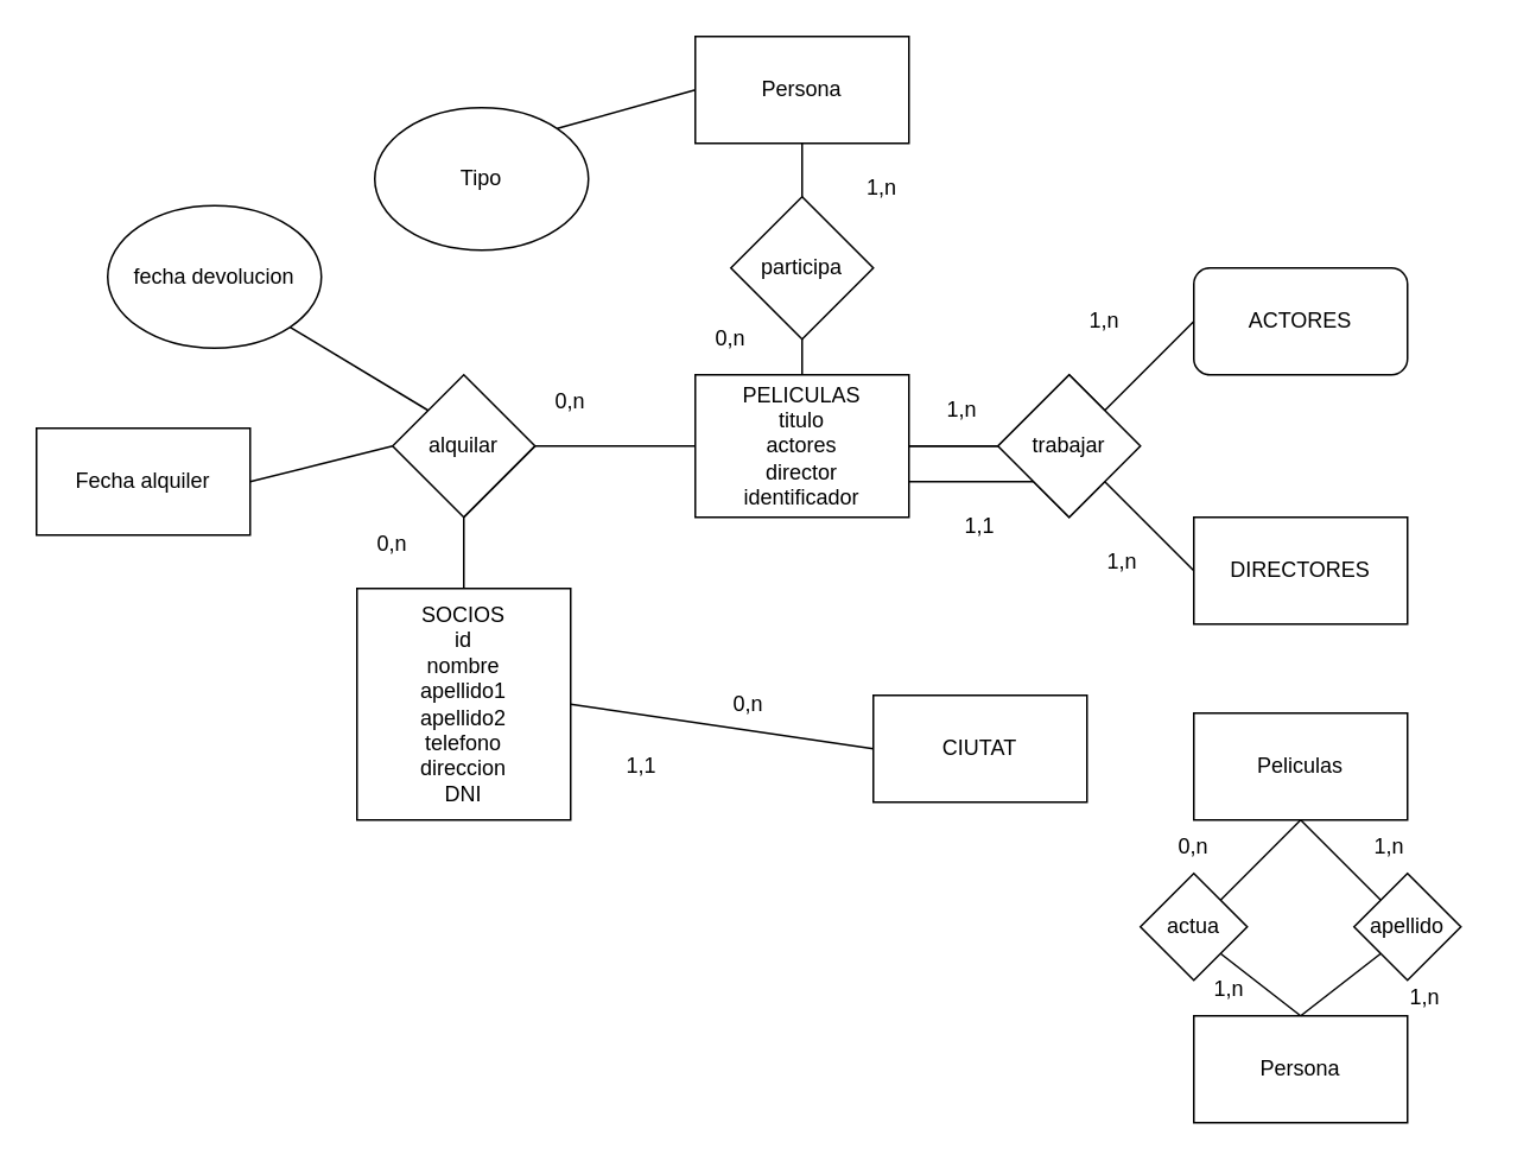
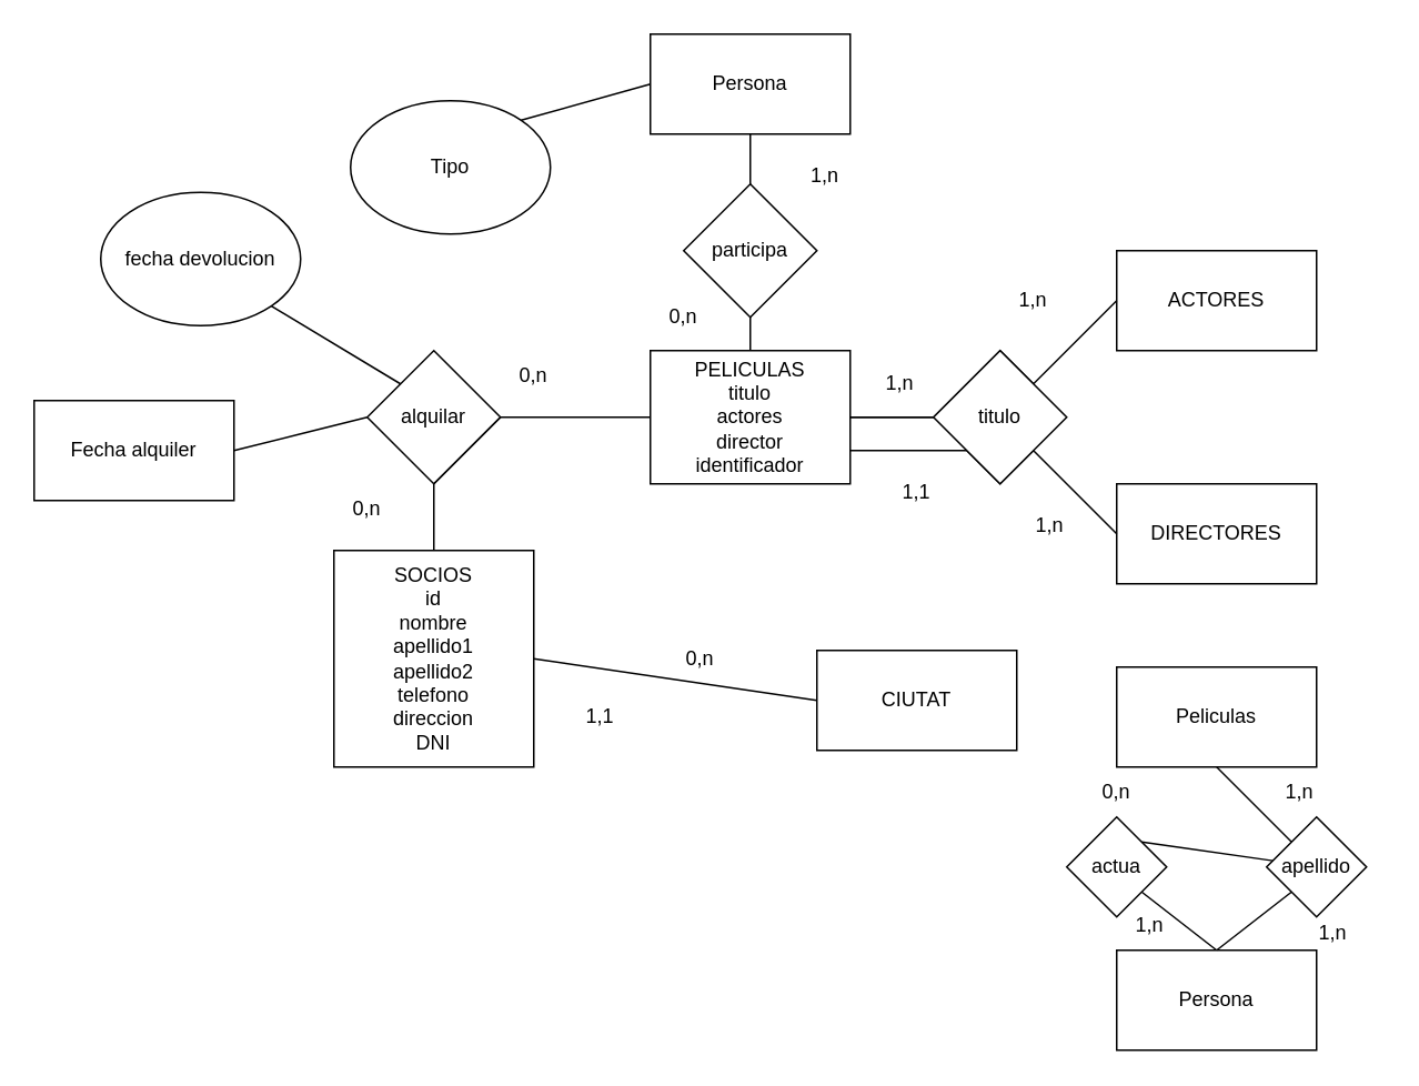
  <mxCell id="0" />
  <mxCell id="1" parent="0" />
  <mxCell id="2" value="&lt;div&gt;SOCIOS&lt;/div&gt;&lt;div&gt;id&lt;br&gt;&lt;/div&gt;&lt;div&gt;nombre&lt;/div&gt;&lt;div&gt;apellido1&lt;/div&gt;&lt;div&gt;apellido2&lt;br&gt;&lt;/div&gt;&lt;div&gt;telefono&lt;/div&gt;&lt;div&gt;direccion&lt;/div&gt;&lt;div&gt;DNI&lt;br&gt;&lt;/div&gt;" style="rounded=0;whiteSpace=wrap;html=1;" vertex="1" parent="1"><mxGeometry x="200" y="330" width="120" height="130" as="geometry" /></mxCell>
  <mxCell id="3" value="&lt;div&gt;PELICULAS&lt;/div&gt;&lt;div&gt;titulo&lt;/div&gt;&lt;div&gt;actores&lt;/div&gt;&lt;div&gt;director&lt;/div&gt;&lt;div&gt;identificador&lt;br&gt;&lt;/div&gt;" style="rounded=0;whiteSpace=wrap;html=1;" vertex="1" parent="1"><mxGeometry x="390" y="210" width="120" height="80" as="geometry" /></mxCell>
  <mxCell id="4" value="0,n" style="text;html=1;strokeColor=none;fillColor=none;align=center;verticalAlign=middle;whiteSpace=wrap;rounded=0;" vertex="1" parent="1"><mxGeometry x="190" y="290" width="60" height="30" as="geometry" /></mxCell>
  <mxCell id="5" value="0,n" style="text;html=1;strokeColor=none;fillColor=none;align=center;verticalAlign=middle;whiteSpace=wrap;rounded=0;" vertex="1" parent="1"><mxGeometry x="290" y="210" width="60" height="30" as="geometry" /></mxCell>
  <mxCell id="6" value="alquilar" style="rhombus;whiteSpace=wrap;html=1;" vertex="1" parent="1"><mxGeometry x="220" y="210" width="80" height="80" as="geometry" /></mxCell>
  <mxCell id="7" value="" style="endArrow=none;html=1;rounded=0;exitX=0.5;exitY=0;exitDx=0;exitDy=0;entryX=0;entryY=0.5;entryDx=0;entryDy=0;" edge="1" parent="1" source="2" target="3"><mxGeometry width="50" height="50" relative="1" as="geometry"><mxPoint x="600" y="340" as="sourcePoint" /><mxPoint x="650" y="290" as="targetPoint" /><Array as="points"><mxPoint x="260" y="290" /><mxPoint x="300" y="250" /></Array></mxGeometry></mxCell>
- <mxCell id="8" value="ACTORES" style="whiteSpace=wrap;html=1;rounded=1;" vertex="1" parent="1"><mxGeometry x="670" y="150" width="120" height="60" as="geometry" /></mxCell>
+ <mxCell id="8" value="ACTORES" style="rounded=0;whiteSpace=wrap;html=1;" vertex="1" parent="1"><mxGeometry x="670" y="150" width="120" height="60" as="geometry" /></mxCell>
  <mxCell id="9" value="DIRECTORES" style="rounded=0;whiteSpace=wrap;html=1;" vertex="1" parent="1"><mxGeometry x="670" y="290" width="120" height="60" as="geometry" /></mxCell>
  <mxCell id="10" value="" style="endArrow=none;html=1;rounded=0;entryX=0;entryY=0.5;entryDx=0;entryDy=0;exitX=1;exitY=0.5;exitDx=0;exitDy=0;" edge="1" parent="1" source="3" target="8"><mxGeometry width="50" height="50" relative="1" as="geometry"><mxPoint x="570" y="210" as="sourcePoint" /><mxPoint x="650" y="430" as="targetPoint" /><Array as="points"><mxPoint x="560" y="250" /><mxPoint x="600" y="210" /><mxPoint x="620" y="230" /></Array></mxGeometry></mxCell>
  <mxCell id="11" value="" style="endArrow=none;html=1;rounded=0;entryX=0;entryY=0.5;entryDx=0;entryDy=0;exitX=1;exitY=0.75;exitDx=0;exitDy=0;startArrow=none;" edge="1" parent="1" source="3" target="9"><mxGeometry width="50" height="50" relative="1" as="geometry"><mxPoint x="570" y="390" as="sourcePoint" /><mxPoint x="650" y="430" as="targetPoint" /><Array as="points"><mxPoint x="580" y="270" /><mxPoint x="600" y="290" /><mxPoint x="620" y="270" /></Array></mxGeometry></mxCell>
  <mxCell id="12" value="1,n" style="text;html=1;strokeColor=none;fillColor=none;align=center;verticalAlign=middle;whiteSpace=wrap;rounded=0;" vertex="1" parent="1"><mxGeometry x="510" y="215" width="60" height="30" as="geometry" /></mxCell>
  <mxCell id="13" value="1,1" style="text;html=1;strokeColor=none;fillColor=none;align=center;verticalAlign=middle;whiteSpace=wrap;rounded=0;" vertex="1" parent="1"><mxGeometry x="520" y="280" width="60" height="30" as="geometry" /></mxCell>
- <mxCell id="14" value="trabajar" style="rhombus;whiteSpace=wrap;html=1;" vertex="1" parent="1"><mxGeometry x="560" y="210" width="80" height="80" as="geometry" /></mxCell>
+ <mxCell id="14" value="titulo" style="rhombus;whiteSpace=wrap;html=1;" vertex="1" parent="1"><mxGeometry x="560" y="210" width="80" height="80" as="geometry" /></mxCell>
  <mxCell id="15" value="" style="endArrow=none;html=1;rounded=0;entryX=0;entryY=0.5;entryDx=0;entryDy=0;exitX=1;exitY=0.5;exitDx=0;exitDy=0;" edge="1" parent="1" source="3" target="14"><mxGeometry width="50" height="50" relative="1" as="geometry"><mxPoint x="510" y="250" as="sourcePoint" /><mxPoint x="670" y="320" as="targetPoint" /><Array as="points" /></mxGeometry></mxCell>
  <mxCell id="16" value="1,n" style="text;html=1;strokeColor=none;fillColor=none;align=center;verticalAlign=middle;whiteSpace=wrap;rounded=0;" vertex="1" parent="1"><mxGeometry x="590" y="165" width="60" height="30" as="geometry" /></mxCell>
  <mxCell id="17" value="1,n" style="text;html=1;strokeColor=none;fillColor=none;align=center;verticalAlign=middle;whiteSpace=wrap;rounded=0;" vertex="1" parent="1"><mxGeometry x="600" y="300" width="60" height="30" as="geometry" /></mxCell>
  <mxCell id="18" value="&lt;div&gt;fecha devolucion&lt;br&gt;&lt;/div&gt;" style="ellipse;whiteSpace=wrap;html=1;" vertex="1" parent="1"><mxGeometry x="60" y="115" width="120" height="80" as="geometry" /></mxCell>
  <mxCell id="19" value="" style="endArrow=none;html=1;rounded=0;entryX=0;entryY=0;entryDx=0;entryDy=0;exitX=1;exitY=1;exitDx=0;exitDy=0;" edge="1" parent="1" source="18" target="6"><mxGeometry width="50" height="50" relative="1" as="geometry"><mxPoint x="350" y="420" as="sourcePoint" /><mxPoint x="400" y="370" as="targetPoint" /><Array as="points" /></mxGeometry></mxCell>
  <mxCell id="20" value="CIUTAT" style="rounded=0;whiteSpace=wrap;html=1;" vertex="1" parent="1"><mxGeometry x="490" y="390" width="120" height="60" as="geometry" /></mxCell>
  <mxCell id="21" value="" style="endArrow=none;html=1;rounded=0;entryX=0;entryY=0.5;entryDx=0;entryDy=0;exitX=1;exitY=0.5;exitDx=0;exitDy=0;" edge="1" parent="1" source="2" target="20"><mxGeometry width="50" height="50" relative="1" as="geometry"><mxPoint x="350" y="390" as="sourcePoint" /><mxPoint x="400" y="340" as="targetPoint" /><Array as="points" /></mxGeometry></mxCell>
  <mxCell id="22" value="1,1" style="text;html=1;strokeColor=none;fillColor=none;align=center;verticalAlign=middle;whiteSpace=wrap;rounded=0;" vertex="1" parent="1"><mxGeometry x="330" y="415" width="60" height="30" as="geometry" /></mxCell>
  <mxCell id="23" value="0,n" style="text;html=1;strokeColor=none;fillColor=none;align=center;verticalAlign=middle;whiteSpace=wrap;rounded=0;" vertex="1" parent="1"><mxGeometry x="390" y="380" width="60" height="30" as="geometry" /></mxCell>
  <mxCell id="24" value="Persona" style="rounded=0;whiteSpace=wrap;html=1;" vertex="1" parent="1"><mxGeometry x="390" y="20" width="120" height="60" as="geometry" /></mxCell>
  <mxCell id="25" value="" style="endArrow=none;html=1;rounded=0;entryX=0.5;entryY=1;entryDx=0;entryDy=0;" edge="1" parent="1" source="3" target="24"><mxGeometry width="50" height="50" relative="1" as="geometry"><mxPoint x="310" y="360" as="sourcePoint" /><mxPoint x="400" y="170" as="targetPoint" /><Array as="points"><mxPoint x="450" y="170" /><mxPoint x="450" y="100" /></Array></mxGeometry></mxCell>
  <mxCell id="26" value="0,n" style="text;html=1;strokeColor=none;fillColor=none;align=center;verticalAlign=middle;whiteSpace=wrap;rounded=0;" vertex="1" parent="1"><mxGeometry x="380" y="175" width="60" height="30" as="geometry" /></mxCell>
  <mxCell id="27" value="1,n" style="text;html=1;strokeColor=none;fillColor=none;align=center;verticalAlign=middle;whiteSpace=wrap;rounded=0;" vertex="1" parent="1"><mxGeometry x="465" y="90" width="60" height="30" as="geometry" /></mxCell>
  <mxCell id="28" value="participa" style="rhombus;whiteSpace=wrap;html=1;" vertex="1" parent="1"><mxGeometry x="410" y="110" width="80" height="80" as="geometry" /></mxCell>
  <mxCell id="29" value="Tipo" style="ellipse;whiteSpace=wrap;html=1;" vertex="1" parent="1"><mxGeometry x="210" y="60" width="120" height="80" as="geometry" /></mxCell>
  <mxCell id="30" value="" style="endArrow=none;html=1;rounded=0;entryX=0;entryY=0.5;entryDx=0;entryDy=0;exitX=1;exitY=0;exitDx=0;exitDy=0;" edge="1" parent="1" source="29" target="24"><mxGeometry width="50" height="50" relative="1" as="geometry"><mxPoint x="310" y="360" as="sourcePoint" /><mxPoint x="360" y="310" as="targetPoint" /><Array as="points" /></mxGeometry></mxCell>
  <mxCell id="31" value="Fecha alquiler" style="rounded=0;whiteSpace=wrap;html=1;" vertex="1" parent="1"><mxGeometry x="20" y="240" width="120" height="60" as="geometry" /></mxCell>
  <mxCell id="32" value="" style="endArrow=none;html=1;rounded=0;entryX=0;entryY=0.5;entryDx=0;entryDy=0;exitX=1;exitY=0.5;exitDx=0;exitDy=0;" edge="1" parent="1" source="31" target="6"><mxGeometry width="50" height="50" relative="1" as="geometry"><mxPoint x="310" y="360" as="sourcePoint" /><mxPoint x="360" y="310" as="targetPoint" /><Array as="points"><mxPoint x="180" y="260" /></Array></mxGeometry></mxCell>
  <mxCell id="33" value="Peliculas" style="rounded=0;whiteSpace=wrap;html=1;" vertex="1" parent="1"><mxGeometry x="670" y="400" width="120" height="60" as="geometry" /></mxCell>
  <mxCell id="34" value="actua" style="rhombus;whiteSpace=wrap;html=1;" vertex="1" parent="1"><mxGeometry x="640" y="490" width="60" height="60" as="geometry" /></mxCell>
  <mxCell id="35" value="apellido" style="rhombus;whiteSpace=wrap;html=1;" vertex="1" parent="1"><mxGeometry x="760" y="490" width="60" height="60" as="geometry" /></mxCell>
- <mxCell id="36" value="" style="endArrow=none;html=1;rounded=0;entryX=0.5;entryY=1;entryDx=0;entryDy=0;exitX=1;exitY=0;exitDx=0;exitDy=0;" edge="1" parent="1" source="34" target="33"><mxGeometry width="50" height="50" relative="1" as="geometry"><mxPoint x="310" y="360" as="sourcePoint" /><mxPoint x="360" y="310" as="targetPoint" /></mxGeometry></mxCell>
+ <mxCell id="36" value="" style="endArrow=none;html=1;rounded=0;exitX=1;exitY=0;exitDx=0;exitDy=0;" edge="1" parent="1" source="34" target="35"><mxGeometry width="50" height="50" relative="1" as="geometry"><mxPoint x="310" y="360" as="sourcePoint" /><mxPoint x="360" y="310" as="targetPoint" /></mxGeometry></mxCell>
  <mxCell id="37" value="" style="endArrow=none;html=1;rounded=0;entryX=0.5;entryY=1;entryDx=0;entryDy=0;exitX=0;exitY=0;exitDx=0;exitDy=0;" edge="1" parent="1" source="35" target="33"><mxGeometry width="50" height="50" relative="1" as="geometry"><mxPoint x="695" y="515" as="sourcePoint" /><mxPoint x="740" y="470" as="targetPoint" /></mxGeometry></mxCell>
  <mxCell id="38" value="" style="endArrow=none;html=1;rounded=0;exitX=1;exitY=1;exitDx=0;exitDy=0;entryX=0.5;entryY=0;entryDx=0;entryDy=0;" edge="1" parent="1" source="34" target="39"><mxGeometry width="50" height="50" relative="1" as="geometry"><mxPoint x="705" y="525" as="sourcePoint" /><mxPoint x="720" y="570" as="targetPoint" /><Array as="points" /></mxGeometry></mxCell>
  <mxCell id="39" value="Persona" style="rounded=0;whiteSpace=wrap;html=1;" vertex="1" parent="1"><mxGeometry x="670" y="570" width="120" height="60" as="geometry" /></mxCell>
  <mxCell id="40" value="" style="endArrow=none;html=1;rounded=0;entryX=0;entryY=1;entryDx=0;entryDy=0;exitX=0.5;exitY=0;exitDx=0;exitDy=0;" edge="1" parent="1" source="39" target="35"><mxGeometry width="50" height="50" relative="1" as="geometry"><mxPoint x="310" y="360" as="sourcePoint" /><mxPoint x="360" y="310" as="targetPoint" /></mxGeometry></mxCell>
  <mxCell id="41" value="1,n" style="text;html=1;strokeColor=none;fillColor=none;align=center;verticalAlign=middle;whiteSpace=wrap;rounded=0;" vertex="1" parent="1"><mxGeometry x="660" y="540" width="60" height="30" as="geometry" /></mxCell>
  <mxCell id="42" value="1,n" style="text;html=1;strokeColor=none;fillColor=none;align=center;verticalAlign=middle;whiteSpace=wrap;rounded=0;" vertex="1" parent="1"><mxGeometry x="770" y="545" width="60" height="30" as="geometry" /></mxCell>
  <mxCell id="43" value="1,n" style="text;html=1;strokeColor=none;fillColor=none;align=center;verticalAlign=middle;whiteSpace=wrap;rounded=0;" vertex="1" parent="1"><mxGeometry x="750" y="460" width="60" height="30" as="geometry" /></mxCell>
  <mxCell id="44" value="0,n" style="text;html=1;strokeColor=none;fillColor=none;align=center;verticalAlign=middle;whiteSpace=wrap;rounded=0;" vertex="1" parent="1"><mxGeometry x="640" y="460" width="60" height="30" as="geometry" /></mxCell>
